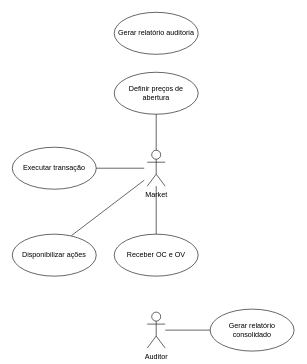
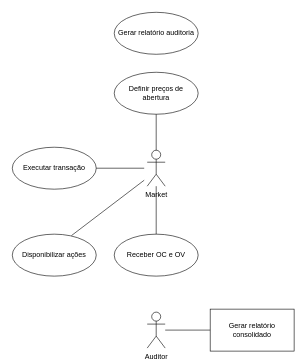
  <mxCell id="0" />
  <mxCell id="1" parent="0" />
  <mxCell id="2" value="Market" style="shape=umlActor;verticalLabelPosition=bottom;verticalAlign=top;html=1;" vertex="1" parent="1"><mxGeometry x="245" y="250" width="30" height="60" as="geometry" /></mxCell>
  <mxCell id="3" value="Disponibilizar ações" style="ellipse;whiteSpace=wrap;html=1;" vertex="1" parent="1"><mxGeometry x="20" y="390" width="140" height="70" as="geometry" /></mxCell>
  <mxCell id="4" value="Auditor" style="shape=umlActor;verticalLabelPosition=bottom;verticalAlign=top;html=1;" vertex="1" parent="1"><mxGeometry x="245" y="520" width="30" height="60" as="geometry" /></mxCell>
  <mxCell id="5" value="Definir preços de abertura" style="ellipse;whiteSpace=wrap;html=1;" vertex="1" parent="1"><mxGeometry x="190" y="120" width="140" height="70" as="geometry" /></mxCell>
  <mxCell id="6" value="Receber OC e OV" style="ellipse;whiteSpace=wrap;html=1;" vertex="1" parent="1"><mxGeometry x="190" y="390" width="140" height="70" as="geometry" /></mxCell>
  <mxCell id="7" value="Executar transação" style="ellipse;whiteSpace=wrap;html=1;" vertex="1" parent="1"><mxGeometry x="20" y="245" width="140" height="70" as="geometry" /></mxCell>
- <mxCell id="8" value="Gerar relatório consolidado" style="ellipse;whiteSpace=wrap;html=1;" vertex="1" parent="1"><mxGeometry x="350" y="515" width="140" height="70" as="geometry" /></mxCell>
+ <mxCell id="8" value="Gerar relatório consolidado" style="whiteSpace=wrap;html=1;rounded=0;" vertex="1" parent="1"><mxGeometry x="350" y="515" width="140" height="70" as="geometry" /></mxCell>
  <mxCell id="9" value="Gerar relatório auditoria" style="ellipse;whiteSpace=wrap;html=1;" vertex="1" parent="1"><mxGeometry x="190" y="20" width="140" height="70" as="geometry" /></mxCell>
  <mxCell id="10" style="edgeStyle=orthogonalEdgeStyle;rounded=0;orthogonalLoop=1;jettySize=auto;html=1;exitX=0.5;exitY=1;exitDx=0;exitDy=0;" edge="1" parent="1"><mxGeometry relative="1" as="geometry"><mxPoint x="150" y="80" as="sourcePoint" /><mxPoint x="150" y="80" as="targetPoint" /></mxGeometry></mxCell>
  <mxCell id="11" value="" style="endArrow=none;html=1;rounded=0;exitX=0.705;exitY=0.034;exitDx=0;exitDy=0;exitPerimeter=0;" edge="1" parent="1" source="3"><mxGeometry width="50" height="50" relative="1" as="geometry"><mxPoint x="450" y="320" as="sourcePoint" /><mxPoint x="240" y="300" as="targetPoint" /></mxGeometry></mxCell>
  <mxCell id="12" value="" style="endArrow=none;html=1;rounded=0;exitX=1;exitY=0.5;exitDx=0;exitDy=0;" edge="1" parent="1" source="7"><mxGeometry width="50" height="50" relative="1" as="geometry"><mxPoint x="450" y="320" as="sourcePoint" /><mxPoint x="240" y="280" as="targetPoint" /></mxGeometry></mxCell>
  <mxCell id="13" value="" style="endArrow=none;html=1;rounded=0;exitX=0.5;exitY=0;exitDx=0;exitDy=0;" edge="1" parent="1" source="6" target="2"><mxGeometry width="50" height="50" relative="1" as="geometry"><mxPoint x="450" y="320" as="sourcePoint" /><mxPoint x="370" y="240" as="targetPoint" /></mxGeometry></mxCell>
  <mxCell id="14" value="" style="endArrow=none;html=1;rounded=0;" edge="1" parent="1" source="4" target="8"><mxGeometry width="50" height="50" relative="1" as="geometry"><mxPoint x="450" y="440" as="sourcePoint" /><mxPoint x="500" y="390" as="targetPoint" /></mxGeometry></mxCell>
  <mxCell id="15" value="" style="endArrow=none;html=1;rounded=0;exitX=0.5;exitY=1;exitDx=0;exitDy=0;entryX=0.5;entryY=0;entryDx=0;entryDy=0;entryPerimeter=0;" edge="1" parent="1" source="5" target="2"><mxGeometry width="50" height="50" relative="1" as="geometry"><mxPoint x="450" y="440" as="sourcePoint" /><mxPoint x="500" y="390" as="targetPoint" /></mxGeometry></mxCell>
